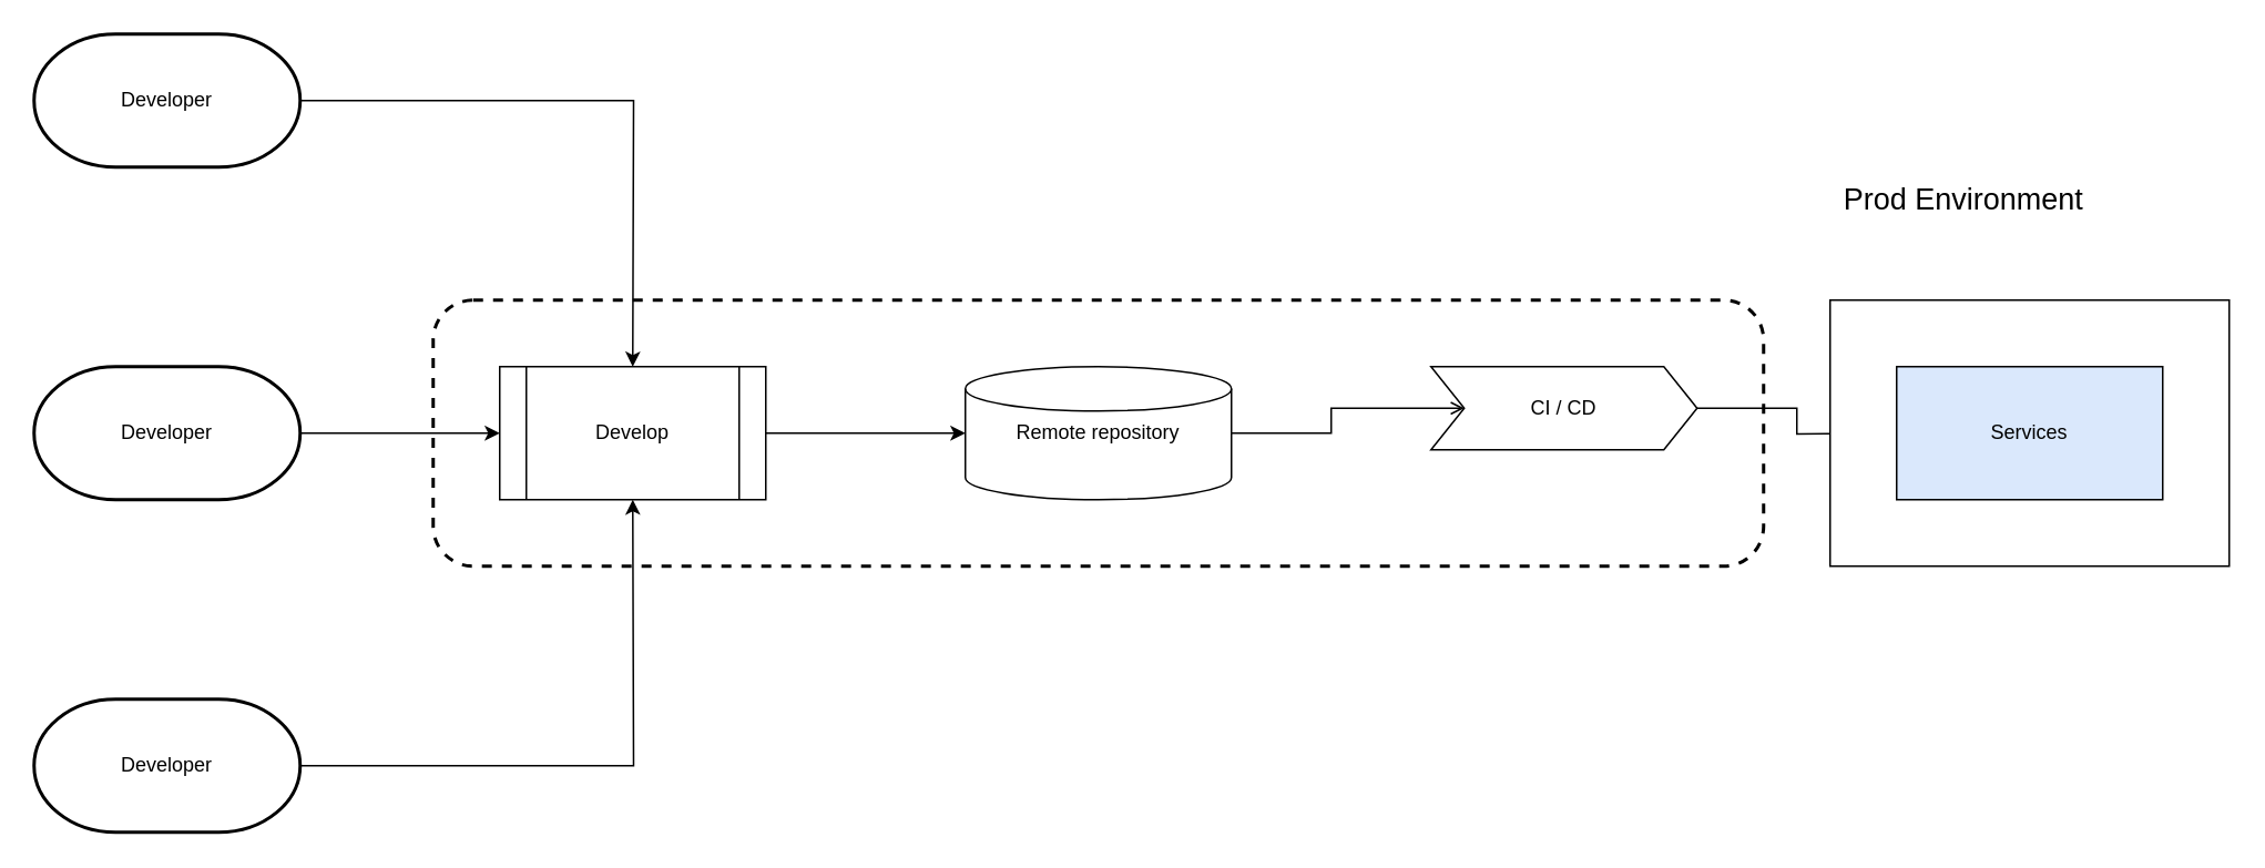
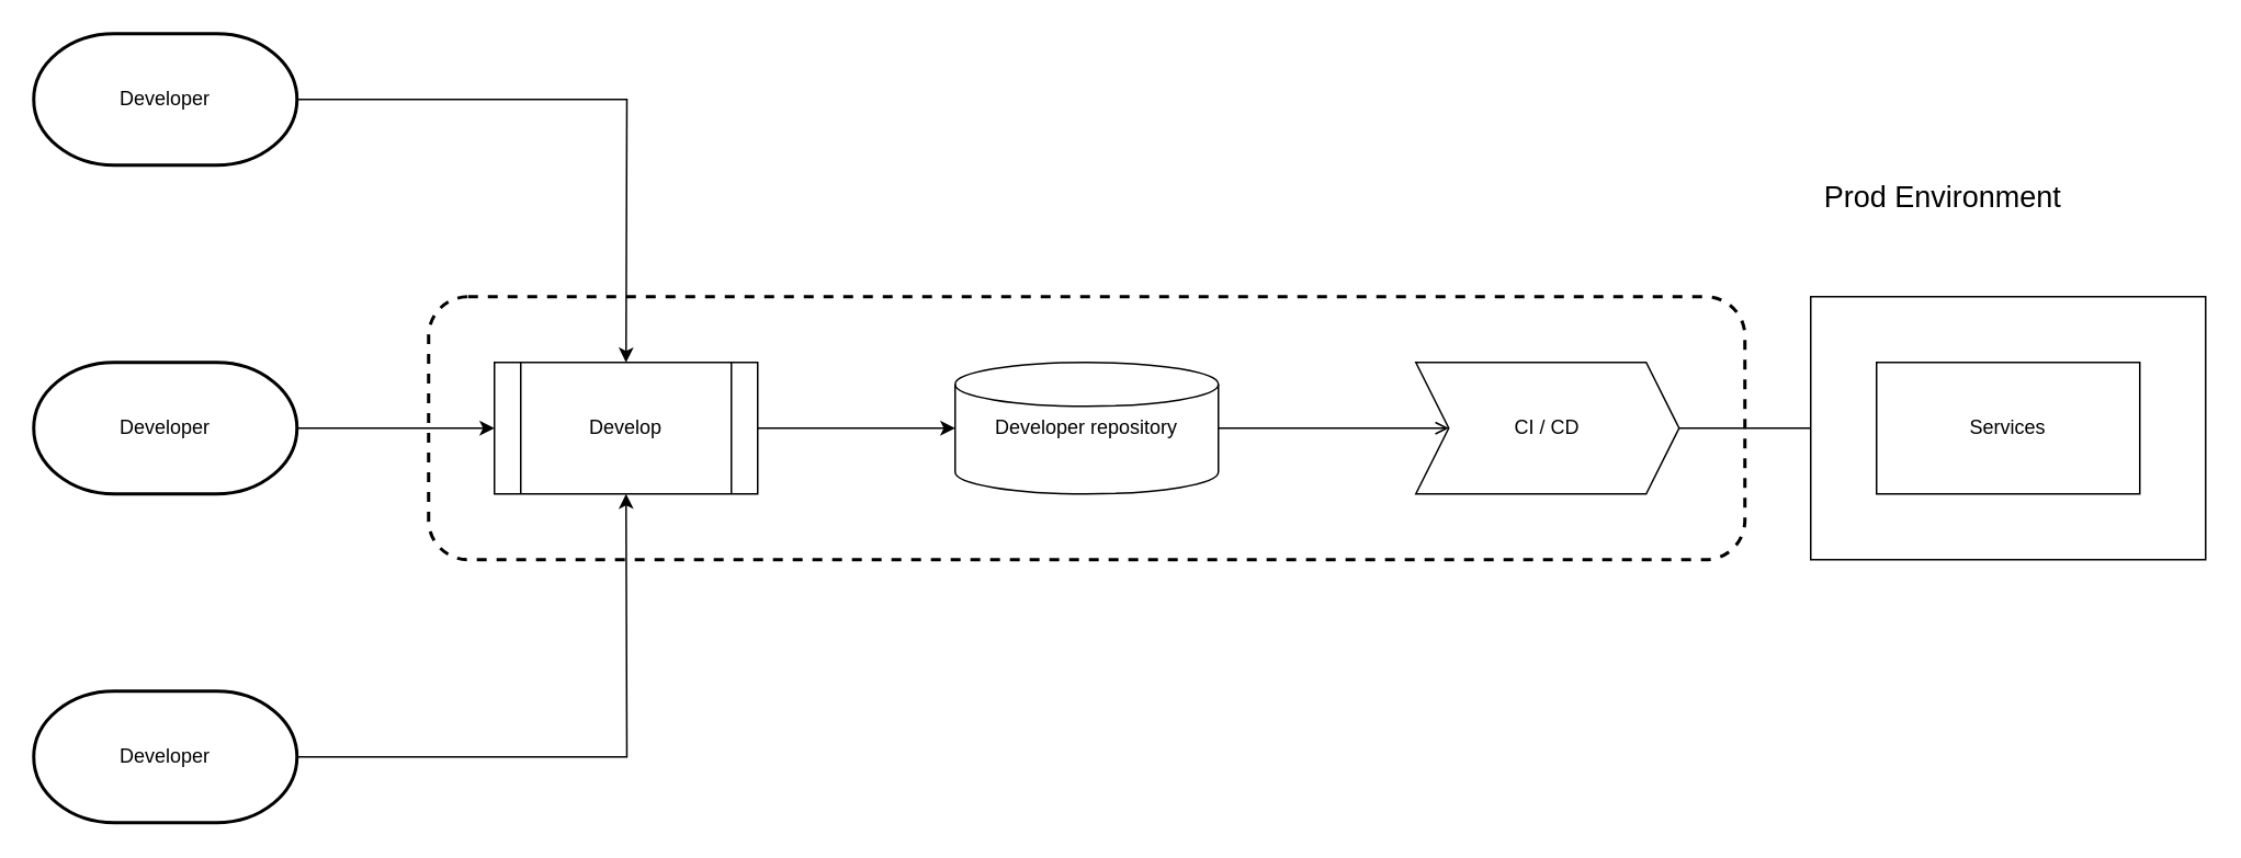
  <mxCell id="0" />
  <mxCell id="1" parent="0" />
  <mxCell id="2" value="" style="rounded=1;whiteSpace=wrap;html=1;strokeWidth=2;dashed=1;gradientColor=default;fillColor=none;" parent="1" vertex="1"><mxGeometry x="260" y="180" width="800" height="160" as="geometry" /></mxCell>
  <mxCell id="3" style="edgeStyle=orthogonalEdgeStyle;rounded=0;orthogonalLoop=1;jettySize=auto;html=1;" parent="1" edge="1"><mxGeometry relative="1" as="geometry"><mxPoint x="460" y="260" as="sourcePoint" /><mxPoint x="580" y="260" as="targetPoint" /></mxGeometry></mxCell>
  <mxCell id="4" style="edgeStyle=orthogonalEdgeStyle;rounded=0;orthogonalLoop=1;jettySize=auto;html=1;entryX=0;entryY=0.5;entryDx=0;entryDy=0;" parent="1" source="5" edge="1"><mxGeometry relative="1" as="geometry"><mxPoint x="300" y="260" as="targetPoint" /></mxGeometry></mxCell>
  <mxCell id="5" value="Developer" style="strokeWidth=2;html=1;shape=mxgraph.flowchart.terminator;whiteSpace=wrap;" parent="1" vertex="1"><mxGeometry x="20" y="220" width="160" height="80" as="geometry" /></mxCell>
  <mxCell id="6" style="edgeStyle=orthogonalEdgeStyle;rounded=0;orthogonalLoop=1;jettySize=auto;html=1;endArrow=open;" parent="1" source="7" target="12" edge="1"><mxGeometry relative="1" as="geometry" /></mxCell>
- <mxCell id="7" value="Remote repository" style="strokeWidth=1;html=1;shape=mxgraph.flowchart.database;whiteSpace=wrap;" parent="1" vertex="1"><mxGeometry x="580" y="220" width="160" height="80" as="geometry" /></mxCell>
+ <mxCell id="7" value="Developer repository" style="strokeWidth=1;html=1;shape=mxgraph.flowchart.database;whiteSpace=wrap;" parent="1" vertex="1"><mxGeometry x="580" y="220" width="160" height="80" as="geometry" /></mxCell>
  <mxCell id="8" style="edgeStyle=orthogonalEdgeStyle;rounded=0;orthogonalLoop=1;jettySize=auto;html=1;entryX=0.5;entryY=1;entryDx=0;entryDy=0;" parent="1" source="9" edge="1"><mxGeometry relative="1" as="geometry"><mxPoint x="380" y="300" as="targetPoint" /></mxGeometry></mxCell>
  <mxCell id="9" value="Developer" style="strokeWidth=2;html=1;shape=mxgraph.flowchart.terminator;whiteSpace=wrap;" parent="1" vertex="1"><mxGeometry x="20" y="420" width="160" height="80" as="geometry" /></mxCell>
  <mxCell id="10" style="edgeStyle=orthogonalEdgeStyle;rounded=0;orthogonalLoop=1;jettySize=auto;html=1;" parent="1" source="11" edge="1"><mxGeometry relative="1" as="geometry"><mxPoint x="380" y="220" as="targetPoint" /></mxGeometry></mxCell>
  <mxCell id="11" value="Developer" style="strokeWidth=2;html=1;shape=mxgraph.flowchart.terminator;whiteSpace=wrap;" parent="1" vertex="1"><mxGeometry x="20" y="20" width="160" height="80" as="geometry" /></mxCell>
- <mxCell id="12" value="CI /&amp;nbsp;&lt;span style=&quot;background-color: initial;&quot;&gt;CD&lt;/span&gt;" style="shape=step;perimeter=stepPerimeter;whiteSpace=wrap;html=1;fixedSize=1;" parent="1" vertex="1"><mxGeometry x="860" y="220" width="160" height="50" as="geometry" /></mxCell>
+ <mxCell id="12" value="CI /&amp;nbsp;&lt;span style=&quot;background-color: initial;&quot;&gt;CD&lt;/span&gt;" style="shape=step;perimeter=stepPerimeter;whiteSpace=wrap;html=1;fixedSize=1;" parent="1" vertex="1"><mxGeometry x="860" y="220" width="160" height="80" as="geometry" /></mxCell>
  <mxCell id="13" style="edgeStyle=orthogonalEdgeStyle;rounded=0;orthogonalLoop=1;jettySize=auto;html=1;entryX=0;entryY=0.5;entryDx=0;entryDy=0;entryPerimeter=0;" parent="1" source="12" edge="1"><mxGeometry relative="1" as="geometry"><mxPoint x="1140" y="260" as="targetPoint" /></mxGeometry></mxCell>
  <mxCell id="14" value="" style="rounded=0;whiteSpace=wrap;html=1;" parent="1" vertex="1"><mxGeometry x="1100" y="180" width="240" height="160" as="geometry" /></mxCell>
  <mxCell id="15" value="Develop" style="shape=process;whiteSpace=wrap;html=1;backgroundOutline=1;" parent="1" vertex="1"><mxGeometry x="300" y="220" width="160" height="80" as="geometry" /></mxCell>
  <mxCell id="16" value="Prod Environment" style="text;html=1;align=center;verticalAlign=middle;resizable=0;points=[];autosize=1;strokeColor=none;fillColor=none;fontSize=18;" parent="1" vertex="1"><mxGeometry x="1095" y="100" width="170" height="40" as="geometry" /></mxCell>
- <mxCell id="17" value="Services" style="rounded=0;whiteSpace=wrap;html=1;fillColor=#dae8fc;" parent="1" vertex="1"><mxGeometry x="1140" y="220" width="160" height="80" as="geometry" /></mxCell>
+ <mxCell id="17" value="Services" style="rounded=0;whiteSpace=wrap;html=1;" parent="1" vertex="1"><mxGeometry x="1140" y="220" width="160" height="80" as="geometry" /></mxCell>
